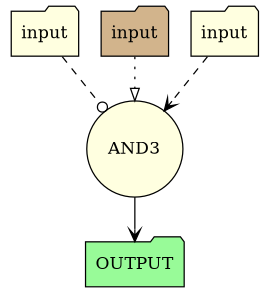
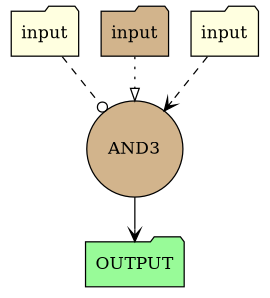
  digraph {
    node [style=filled fillcolor=lightyellow shape=folder]
    edge [style=dashed arrowhead=vee]
    n1 [label=input]
-   n2 [label=AND3 shape=circle]
+   n2 [label=AND3 fillcolor=tan shape=circle]
    n3 [label=input fillcolor=tan]
    n4 [label=input]
    n5 [label=OUTPUT fillcolor=palegreen]
    n1 -> n2 [arrowhead=odot]
    n2 -> n5 [style=solid]
    n3 -> n2 [style=dotted arrowhead=onormal]
    n4 -> n2
  }
